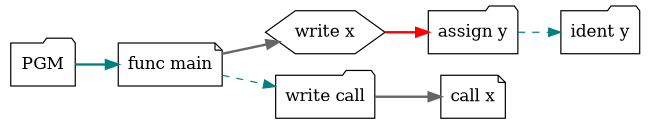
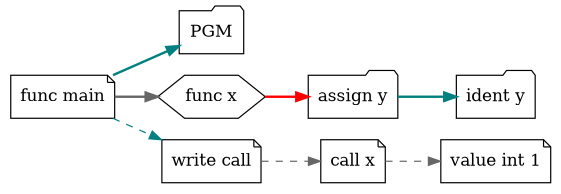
  digraph {
    fontname="DejaVu Serif"
    rankdir=LR
    node [fontname="DejaVu Serif" shape=folder]
    edge [color=teal fontname="DejaVu Serif" style=bold]
    n1 [label=PGM]
    n2 [label="func main" shape=note]
-   n3 [label="write x" shape=hexagon]
+   n3 [label="func x" shape=hexagon]
    n4 [label="assign y"]
-   n5 [label="write call"]
+   n5 [label="write call" shape=note]
    n6 [label="ident y"]
    n7 [label="call x" shape=note]
-   n1 -> n2
+   n8 [label="value int 1" shape=note]
+   n2 -> n1
    n2 -> n3 [color=gray40]
    n2 -> n5 [style=dashed]
    n3 -> n4 [color=red]
-   n4 -> n6 [style=dashed]
-   n5 -> n7 [color=gray40]
+   n4 -> n6
+   n5 -> n7 [color=gray40 style=dashed]
+   n7 -> n8 [color=gray40 style=dashed]
  }
